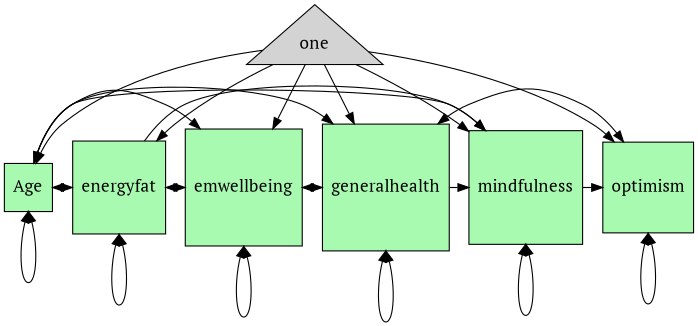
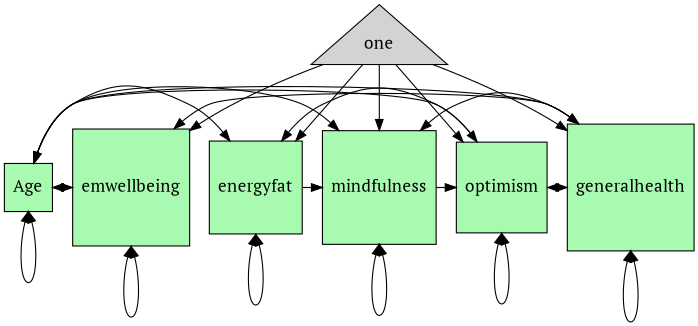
  digraph {
    fontname="PT Serif"
    node [fillcolor="#a9fab1" fontname="PT Serif" fontsize=16 shape=square style=filled]
    edge [dir=both fontname="PT Serif"]
    Age [height=0.5 width=0.5]
    energyfat [height=0.5 width=0.5]
    emwellbeing [height=0.5 width=0.5]
    generalhealth [height=0.5 width=0.5]
    mindfulness [height=0.5 width=0.5]
    optimism [height=0.5 width=0.5]
    one [shape=triangle fillcolor=""]
    subgraph sub_1 {
      rank=max
      Age
      energyfat
      emwellbeing
      generalhealth
      mindfulness
      optimism
    }
    Age -> Age [headport=s tailport=s]
    Age -> energyfat
    Age -> emwellbeing
    Age -> generalhealth
    Age -> mindfulness [dir=forward]
    energyfat -> energyfat [headport=s tailport=s]
-   energyfat -> emwellbeing
+   energyfat -> optimism
    energyfat -> mindfulness [dir=forward]
    emwellbeing -> emwellbeing [headport=s tailport=s]
    emwellbeing -> generalhealth
    generalhealth -> generalhealth [headport=s tailport=s]
    generalhealth -> mindfulness [dir=forward]
    mindfulness -> mindfulness [headport=s tailport=s]
    mindfulness -> optimism [dir=forward]
    optimism -> generalhealth
    optimism -> optimism [headport=s tailport=s]
-   one -> Age [dir=forward]
+   optimism -> Age [dir=forward]
    one -> energyfat [dir=forward]
    one -> emwellbeing [dir=forward]
    one -> generalhealth [dir=forward]
    one -> mindfulness [dir=forward]
    one -> optimism [dir=forward]
  }
